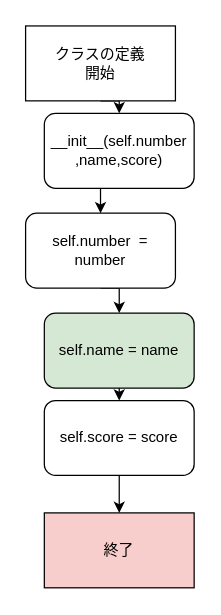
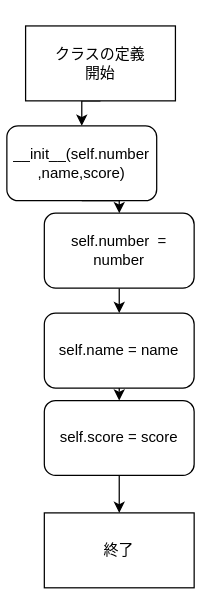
  <mxCell id="0" />
  <mxCell id="1" parent="0" />
  <mxCell id="2" style="edgeStyle=orthogonalEdgeStyle;rounded=0;orthogonalLoop=1;jettySize=auto;html=1;exitX=0.5;exitY=1;exitDx=0;exitDy=0;entryX=0.5;entryY=0;entryDx=0;entryDy=0;" edge="1" parent="1" source="3" target="5"><mxGeometry relative="1" as="geometry" /></mxCell>
  <mxCell id="3" value="クラスの定義&lt;div&gt;開始&lt;/div&gt;" style="rounded=0;whiteSpace=wrap;html=1;" vertex="1" parent="1"><mxGeometry x="20" y="20" width="120" height="60" as="geometry" /></mxCell>
  <mxCell id="4" style="edgeStyle=orthogonalEdgeStyle;rounded=0;orthogonalLoop=1;jettySize=auto;html=1;exitX=0.5;exitY=1;exitDx=0;exitDy=0;entryX=0.5;entryY=0;entryDx=0;entryDy=0;" edge="1" parent="1" source="5" target="7"><mxGeometry relative="1" as="geometry" /></mxCell>
- <mxCell id="5" value="__init__(self.number&lt;div&gt;,name,score)&lt;/div&gt;" style="rounded=1;whiteSpace=wrap;html=1;" vertex="1" parent="1"><mxGeometry x="35" y="90" width="120" height="60" as="geometry" /></mxCell>
+ <mxCell id="5" value="__init__(self.number&lt;div&gt;,name,score)&lt;/div&gt;" style="rounded=1;whiteSpace=wrap;html=1;" vertex="1" parent="1"><mxGeometry x="5" y="100" width="120" height="60" as="geometry" /></mxCell>
  <mxCell id="6" style="edgeStyle=orthogonalEdgeStyle;rounded=0;orthogonalLoop=1;jettySize=auto;html=1;exitX=0.5;exitY=1;exitDx=0;exitDy=0;entryX=0.5;entryY=0;entryDx=0;entryDy=0;" edge="1" parent="1" source="7" target="9"><mxGeometry relative="1" as="geometry" /></mxCell>
- <mxCell id="7" value="self.number&amp;nbsp; = number" style="rounded=1;whiteSpace=wrap;html=1;" vertex="1" parent="1"><mxGeometry x="20" y="170" width="120" height="60" as="geometry" /></mxCell>
- <mxCell id="8" style="edgeStyle=orthogonalEdgeStyle;rounded=0;orthogonalLoop=1;jettySize=auto;html=1;exitX=0.5;exitY=1;exitDx=0;exitDy=0;entryX=0.5;entryY=0;entryDx=0;entryDy=0;" edge="1" parent="1" source="9" target="11"><mxGeometry relative="1" as="geometry" /></mxCell>
- <mxCell id="9" value="self.name = name" style="rounded=1;whiteSpace=wrap;html=1;fillColor=#d5e8d4;" vertex="1" parent="1"><mxGeometry x="35" y="250" width="120" height="60" as="geometry" /></mxCell>
+ <mxCell id="7" value="self.number&amp;nbsp; = number" style="rounded=1;whiteSpace=wrap;html=1;" vertex="1" parent="1"><mxGeometry x="35" y="170" width="120" height="60" as="geometry" /></mxCell>
+ <mxCell id="8" style="edgeStyle=orthogonalEdgeStyle;rounded=0;orthogonalLoop=1;jettySize=auto;html=1;exitX=0.5;exitY=1;exitDx=0;exitDy=0;entryX=0.5;entryY=0;entryDx=0;entryDy=0;dashed=1;" edge="1" parent="1" source="9" target="11"><mxGeometry relative="1" as="geometry" /></mxCell>
+ <mxCell id="9" value="self.name = name" style="rounded=1;whiteSpace=wrap;html=1;" vertex="1" parent="1"><mxGeometry x="35" y="250" width="120" height="60" as="geometry" /></mxCell>
  <mxCell id="10" style="edgeStyle=orthogonalEdgeStyle;rounded=0;orthogonalLoop=1;jettySize=auto;html=1;exitX=0.5;exitY=1;exitDx=0;exitDy=0;entryX=0.5;entryY=0;entryDx=0;entryDy=0;" edge="1" parent="1" source="11" target="12"><mxGeometry relative="1" as="geometry" /></mxCell>
  <mxCell id="11" value="self.score = score" style="rounded=1;whiteSpace=wrap;html=1;" vertex="1" parent="1"><mxGeometry x="35" y="320" width="120" height="60" as="geometry" /></mxCell>
- <mxCell id="12" value="終了" style="rounded=0;whiteSpace=wrap;html=1;fillColor=#f8cecc;" vertex="1" parent="1"><mxGeometry x="35" y="410" width="120" height="60" as="geometry" /></mxCell>
+ <mxCell id="12" value="終了" style="rounded=0;whiteSpace=wrap;html=1;" vertex="1" parent="1"><mxGeometry x="35" y="410" width="120" height="60" as="geometry" /></mxCell>
